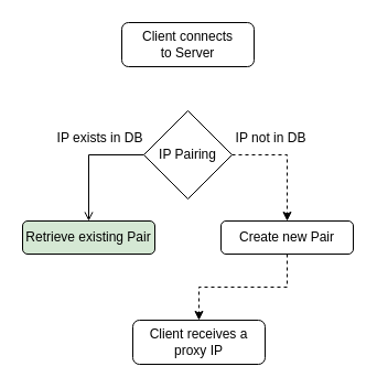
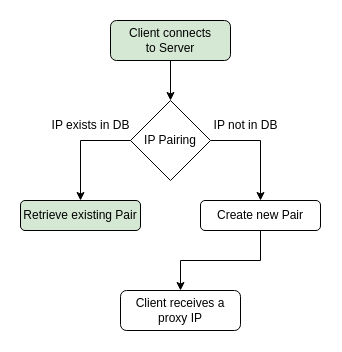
  <mxCell id="0" />
  <mxCell id="1" parent="0" />
- <mxCell id="3" value="&lt;div&gt;Client connects&lt;/div&gt;&lt;div&gt;to Server&lt;br&gt;&lt;/div&gt;" style="rounded=1;whiteSpace=wrap;html=1;" vertex="1" parent="1"><mxGeometry x="110" y="20" width="120" height="40" as="geometry" /></mxCell>
- <mxCell id="4" style="edgeStyle=orthogonalEdgeStyle;rounded=0;orthogonalLoop=1;jettySize=auto;html=1;entryX=0.5;entryY=0;entryDx=0;entryDy=0;exitX=0;exitY=0.5;exitDx=0;exitDy=0;endArrow=open;" edge="1" parent="1" source="6" target="9"><mxGeometry relative="1" as="geometry" /></mxCell>
- <mxCell id="5" style="edgeStyle=orthogonalEdgeStyle;rounded=0;orthogonalLoop=1;jettySize=auto;html=1;entryX=0.5;entryY=0;entryDx=0;entryDy=0;exitX=1;exitY=0.5;exitDx=0;exitDy=0;dashed=1;" edge="1" parent="1" source="6" target="8"><mxGeometry relative="1" as="geometry" /></mxCell>
+ <mxCell id="2" style="edgeStyle=orthogonalEdgeStyle;rounded=0;orthogonalLoop=1;jettySize=auto;html=1;entryX=0.5;entryY=0;entryDx=0;entryDy=0;" edge="1" parent="1" source="3" target="6"><mxGeometry relative="1" as="geometry" /></mxCell>
+ <mxCell id="3" value="&lt;div&gt;Client connects&lt;/div&gt;&lt;div&gt;to Server&lt;br&gt;&lt;/div&gt;" style="rounded=1;whiteSpace=wrap;html=1;fillColor=#d5e8d4;" vertex="1" parent="1"><mxGeometry x="110" y="20" width="120" height="40" as="geometry" /></mxCell>
+ <mxCell id="4" style="edgeStyle=orthogonalEdgeStyle;rounded=0;orthogonalLoop=1;jettySize=auto;html=1;entryX=0.5;entryY=0;entryDx=0;entryDy=0;exitX=0;exitY=0.5;exitDx=0;exitDy=0;" edge="1" parent="1" source="6" target="9"><mxGeometry relative="1" as="geometry" /></mxCell>
+ <mxCell id="5" style="edgeStyle=orthogonalEdgeStyle;rounded=0;orthogonalLoop=1;jettySize=auto;html=1;entryX=0.5;entryY=0;entryDx=0;entryDy=0;exitX=1;exitY=0.5;exitDx=0;exitDy=0;" edge="1" parent="1" source="6" target="8"><mxGeometry relative="1" as="geometry" /></mxCell>
  <mxCell id="6" value="IP Pairing" style="rhombus;whiteSpace=wrap;html=1;" vertex="1" parent="1"><mxGeometry x="130" y="100" width="80" height="80" as="geometry" /></mxCell>
- <mxCell id="7" style="edgeStyle=orthogonalEdgeStyle;rounded=0;orthogonalLoop=1;jettySize=auto;html=1;dashed=1;" edge="1" parent="1" source="8" target="12"><mxGeometry relative="1" as="geometry" /></mxCell>
+ <mxCell id="7" style="edgeStyle=orthogonalEdgeStyle;rounded=0;orthogonalLoop=1;jettySize=auto;html=1;" edge="1" parent="1" source="8" target="12"><mxGeometry relative="1" as="geometry" /></mxCell>
  <mxCell id="8" value="Create new Pair" style="rounded=1;whiteSpace=wrap;html=1;" vertex="1" parent="1"><mxGeometry x="200" y="200" width="120" height="30" as="geometry" /></mxCell>
  <mxCell id="9" value="Retrieve existing Pair" style="rounded=1;whiteSpace=wrap;html=1;fillColor=#d5e8d4;" vertex="1" parent="1"><mxGeometry x="20" y="200" width="120" height="30" as="geometry" /></mxCell>
  <mxCell id="10" value="IP exists in DB" style="text;html=1;align=center;verticalAlign=middle;resizable=0;points=[];autosize=1;strokeColor=none;fillColor=none;" vertex="1" parent="1"><mxGeometry x="40" y="110" width="100" height="30" as="geometry" /></mxCell>
  <mxCell id="11" value="IP not in DB" style="text;html=1;align=center;verticalAlign=middle;resizable=0;points=[];autosize=1;strokeColor=none;fillColor=none;" vertex="1" parent="1"><mxGeometry x="200" y="110" width="90" height="30" as="geometry" /></mxCell>
  <mxCell id="12" value="Client receives a proxy IP" style="rounded=1;whiteSpace=wrap;html=1;" vertex="1" parent="1"><mxGeometry x="120" y="290" width="120" height="40" as="geometry" /></mxCell>
